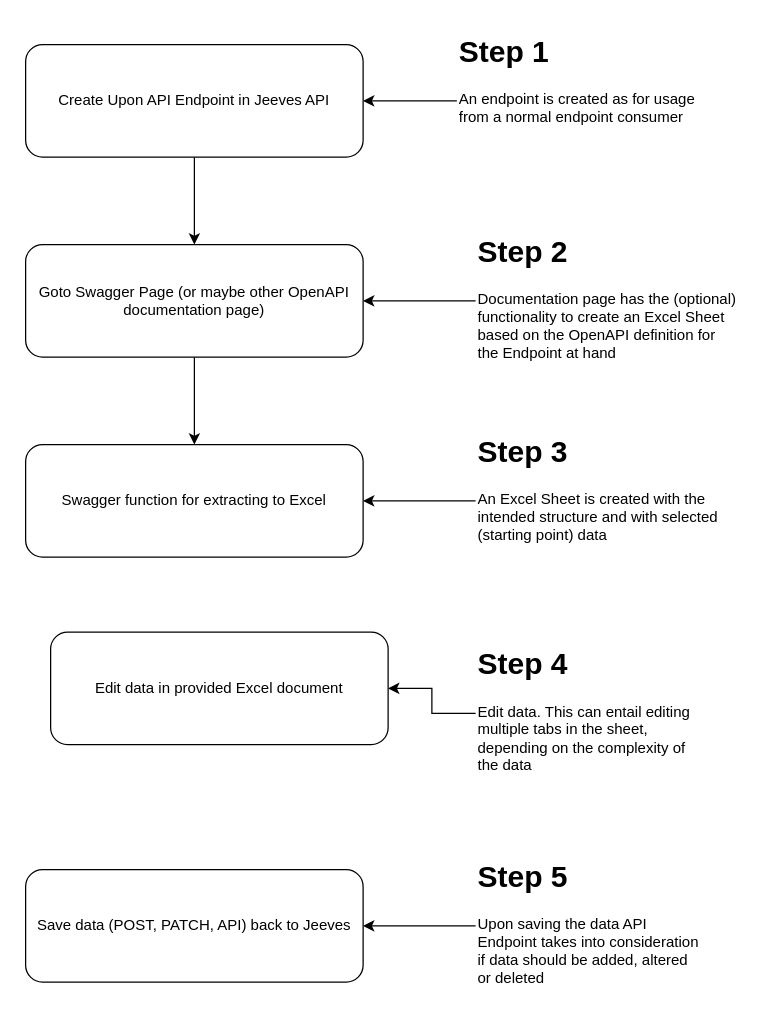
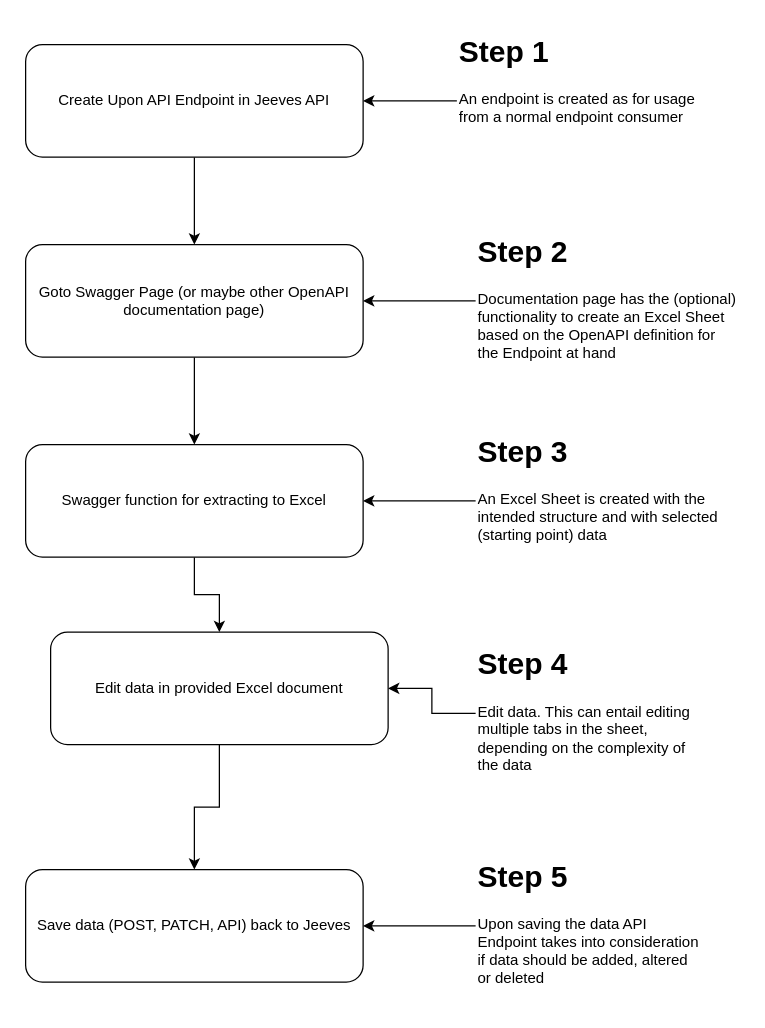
  <mxCell id="0" />
  <mxCell id="1" parent="0" />
  <mxCell id="2" value="" style="edgeStyle=orthogonalEdgeStyle;rounded=0;orthogonalLoop=1;jettySize=auto;html=1;" edge="1" parent="1" source="3" target="5"><mxGeometry relative="1" as="geometry" /></mxCell>
  <mxCell id="3" value="Create Upon API Endpoint in Jeeves API" style="rounded=1;whiteSpace=wrap;html=1;" vertex="1" parent="1"><mxGeometry x="20" y="35" width="270" height="90" as="geometry" /></mxCell>
  <mxCell id="4" value="" style="edgeStyle=orthogonalEdgeStyle;rounded=0;orthogonalLoop=1;jettySize=auto;html=1;" edge="1" parent="1" source="5" target="7"><mxGeometry relative="1" as="geometry" /></mxCell>
  <mxCell id="5" value="Goto Swagger Page (or maybe other OpenAPI documentation page)" style="rounded=1;whiteSpace=wrap;html=1;" vertex="1" parent="1"><mxGeometry x="20" y="195" width="270" height="90" as="geometry" /></mxCell>
+ <mxCell id="6" style="edgeStyle=orthogonalEdgeStyle;rounded=0;orthogonalLoop=1;jettySize=auto;html=1;" edge="1" parent="1" source="7" target="9"><mxGeometry relative="1" as="geometry" /></mxCell>
  <mxCell id="7" value="Swagger function for extracting to Excel" style="rounded=1;whiteSpace=wrap;html=1;" vertex="1" parent="1"><mxGeometry x="20" y="355" width="270" height="90" as="geometry" /></mxCell>
+ <mxCell id="8" style="edgeStyle=orthogonalEdgeStyle;rounded=0;orthogonalLoop=1;jettySize=auto;html=1;" edge="1" parent="1" source="9" target="10"><mxGeometry relative="1" as="geometry" /></mxCell>
  <mxCell id="9" value="Edit data in provided Excel document" style="rounded=1;whiteSpace=wrap;html=1;" vertex="1" parent="1"><mxGeometry x="40" y="505" width="270" height="90" as="geometry" /></mxCell>
  <mxCell id="10" value="Save data (POST, PATCH, API) back to Jeeves" style="rounded=1;whiteSpace=wrap;html=1;" vertex="1" parent="1"><mxGeometry x="20" y="695" width="270" height="90" as="geometry" /></mxCell>
  <mxCell id="11" style="edgeStyle=orthogonalEdgeStyle;rounded=0;orthogonalLoop=1;jettySize=auto;html=1;" edge="1" parent="1" source="12" target="3"><mxGeometry relative="1" as="geometry" /></mxCell>
  <mxCell id="12" value="&lt;h1 style=&quot;margin-top: 0px;&quot;&gt;Step 1&lt;/h1&gt;&lt;p&gt;An endpoint is created as for usage from a normal endpoint consumer&lt;/p&gt;" style="text;html=1;whiteSpace=wrap;overflow=hidden;rounded=0;" vertex="1" parent="1"><mxGeometry x="365" y="20" width="210" height="120" as="geometry" /></mxCell>
  <mxCell id="13" style="edgeStyle=orthogonalEdgeStyle;rounded=0;orthogonalLoop=1;jettySize=auto;html=1;entryX=1;entryY=0.5;entryDx=0;entryDy=0;" edge="1" parent="1" source="14" target="5"><mxGeometry relative="1" as="geometry" /></mxCell>
  <mxCell id="14" value="&lt;h1 style=&quot;margin-top: 0px;&quot;&gt;Step 2&lt;/h1&gt;&lt;p&gt;Documentation page has the (optional) functionality to create an Excel Sheet based on the OpenAPI definition for the Endpoint at hand&lt;/p&gt;" style="text;html=1;whiteSpace=wrap;overflow=hidden;rounded=0;" vertex="1" parent="1"><mxGeometry x="380" y="180" width="210" height="120" as="geometry" /></mxCell>
  <mxCell id="15" style="edgeStyle=orthogonalEdgeStyle;rounded=0;orthogonalLoop=1;jettySize=auto;html=1;" edge="1" parent="1" source="16" target="7"><mxGeometry relative="1" as="geometry" /></mxCell>
  <mxCell id="16" value="&lt;h1 style=&quot;margin-top: 0px;&quot;&gt;Step 3&lt;/h1&gt;&lt;p&gt;An Excel Sheet is created with the intended structure and with selected (starting point) data&lt;/p&gt;" style="text;html=1;whiteSpace=wrap;overflow=hidden;rounded=0;" vertex="1" parent="1"><mxGeometry x="380" y="340" width="210" height="120" as="geometry" /></mxCell>
  <mxCell id="17" style="edgeStyle=orthogonalEdgeStyle;rounded=0;orthogonalLoop=1;jettySize=auto;html=1;" edge="1" parent="1" source="18" target="9"><mxGeometry relative="1" as="geometry" /></mxCell>
  <mxCell id="18" value="&lt;h1 style=&quot;margin-top: 0px;&quot;&gt;Step 4&lt;/h1&gt;&lt;p&gt;Edit data. This can entail editing multiple tabs in the sheet, depending on the complexity of the data&lt;/p&gt;" style="text;html=1;whiteSpace=wrap;overflow=hidden;rounded=0;" vertex="1" parent="1"><mxGeometry x="380" y="510" width="180" height="120" as="geometry" /></mxCell>
  <mxCell id="19" style="edgeStyle=orthogonalEdgeStyle;rounded=0;orthogonalLoop=1;jettySize=auto;html=1;" edge="1" parent="1" source="20" target="10"><mxGeometry relative="1" as="geometry" /></mxCell>
  <mxCell id="20" value="&lt;h1 style=&quot;margin-top: 0px;&quot;&gt;Step 5&lt;/h1&gt;&lt;p&gt;Upon saving the data API Endpoint takes into consideration if data should be added, altered or deleted&lt;/p&gt;" style="text;html=1;whiteSpace=wrap;overflow=hidden;rounded=0;" vertex="1" parent="1"><mxGeometry x="380" y="680" width="180" height="120" as="geometry" /></mxCell>
